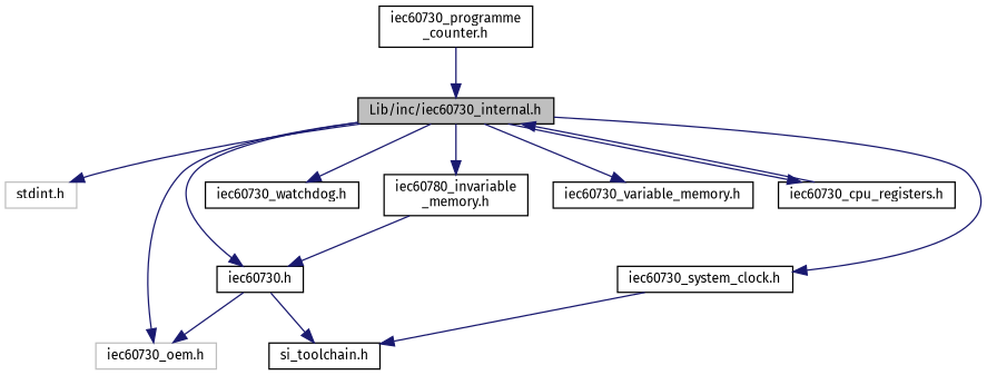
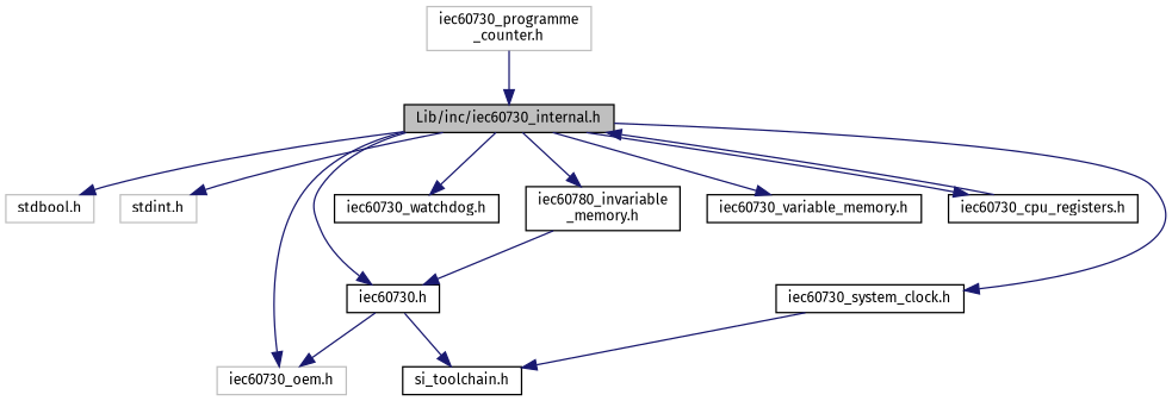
  digraph {
    fontname="Fira Sans"
    node [color=black fillcolor=white fontname="Fira Sans" fontsize=10 shape=record style=filled]
    edge [color=midnightblue fontname="Fira Sans" fontsize=10 labelfontname=Helvetica labelfontsize=10 style=solid]
    n1 [fillcolor=grey75 fontcolor=black height=0.2 label="Lib/inc/iec60730_internal.h" width=0.4]
+   n2 [color=grey75 height=0.2 label="stdbool.h" width=0.4]
    n3 [color=grey75 height=0.2 label="stdint.h" width=0.4]
    n4 [height=0.2 label="iec60730.h" width=0.4]
    n5 [color=grey75 height=0.2 label="iec60730_oem.h" width=0.4]
    n6 [height=0.2 label="iec60730_watchdog.h" width=0.4]
    n7 [height=0.2 label="iec60780_invariable\l_memory.h" width=0.4]
    n8 [height=0.2 label="iec60730_variable_memory.h" width=0.4]
    n9 [height=0.2 label="iec60730_cpu_registers.h" width=0.4]
    n10 [height=0.2 label="iec60730_system_clock.h" width=0.4]
    n11 [height=0.2 label="si_toolchain.h" width=0.4]
-   n12 [height=0.2 label="iec60730_programme\l_counter.h" width=0.4]
+   n12 [color=grey75 height=0.2 label="iec60730_programme\l_counter.h" width=0.4]
+   n1 -> n2
    n1 -> n3
    n1 -> n4
    n1 -> n5
    n1 -> n6
    n1 -> n7
    n1 -> n8
    n1 -> n9
    n1 -> n10
    n4 -> n5
    n4 -> n11
    n7 -> n4
    n9 -> n1
    n10 -> n11
    n12 -> n1
  }
